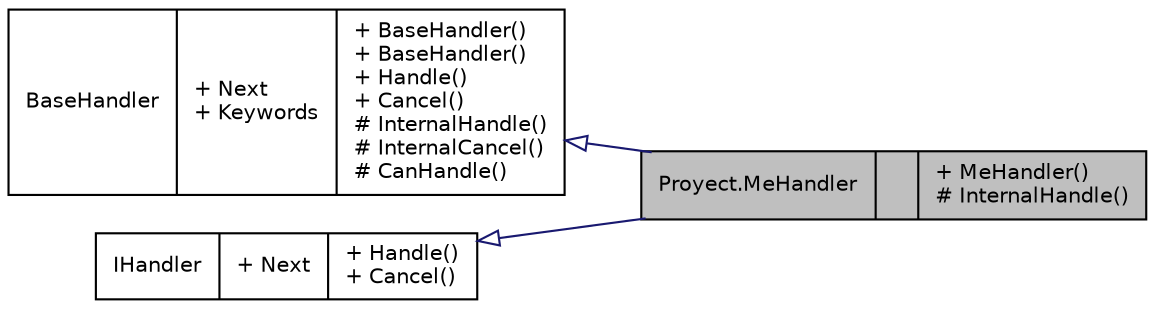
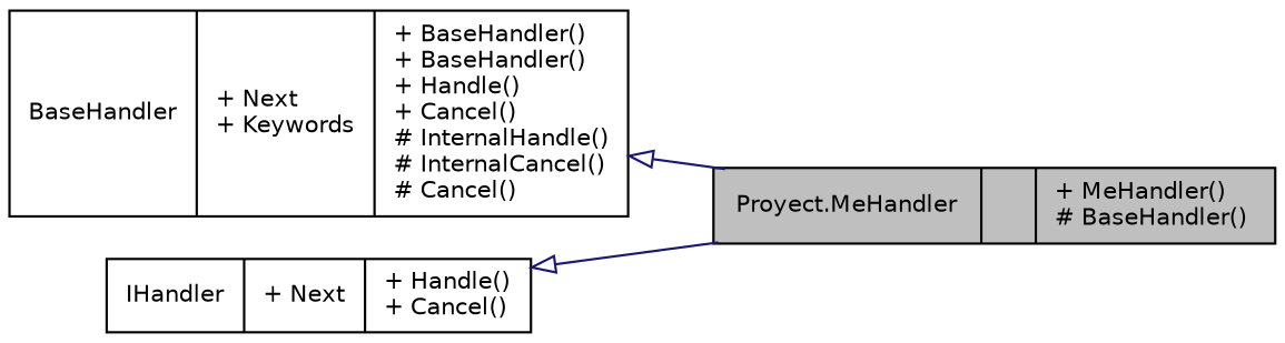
  digraph {
    rankdir=LR
    node [color=black fillcolor=white fontname=Helvetica fontsize=10 shape=record style=filled]
    edge [arrowtail=onormal color=midnightblue dir=back fontname=Helvetica fontsize=10 labelfontname=Helvetica labelfontsize=10 style=solid]
-   n1 [fillcolor=grey75 fontcolor=black height=0.2 label="{Proyect.MeHandler\n||+ MeHandler()\l# InternalHandle()\l}" width=0.4]
-   n2 [height=0.2 label="{BaseHandler\n|+ Next\l+ Keywords\l|+ BaseHandler()\l+ BaseHandler()\l+ Handle()\l+ Cancel()\l# InternalHandle()\l# InternalCancel()\l# CanHandle()\l}" width=0.4]
+   n1 [fillcolor=grey75 fontcolor=black height=0.2 label="{Proyect.MeHandler\n||+ MeHandler()\l# BaseHandler()\l}" width=0.4]
+   n2 [height=0.2 label="{BaseHandler\n|+ Next\l+ Keywords\l|+ BaseHandler()\l+ BaseHandler()\l+ Handle()\l+ Cancel()\l# InternalHandle()\l# InternalCancel()\l# Cancel()\l}" width=0.4]
    n3 [height=0.2 label="{IHandler\n|+ Next\l|+ Handle()\l+ Cancel()\l}" width=0.4]
    n2 -> n1
    n3 -> n1
  }
